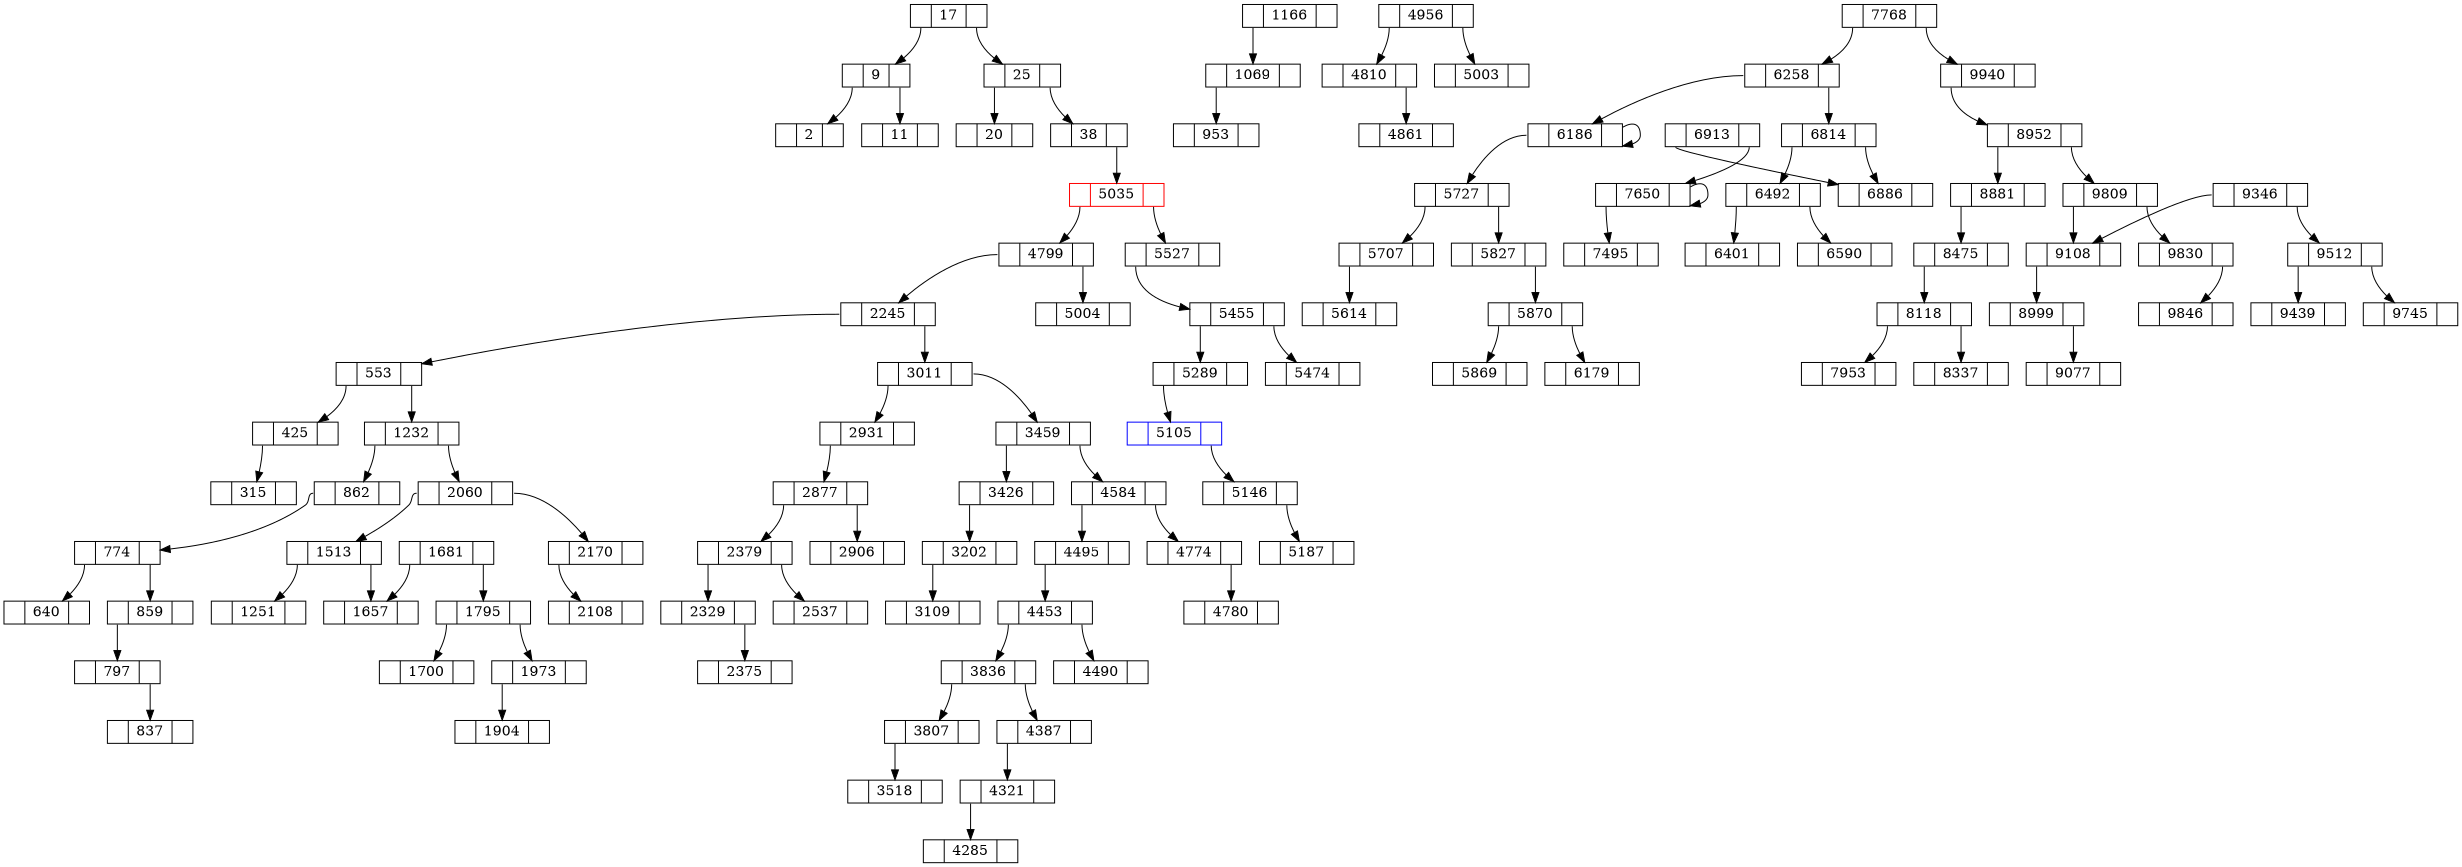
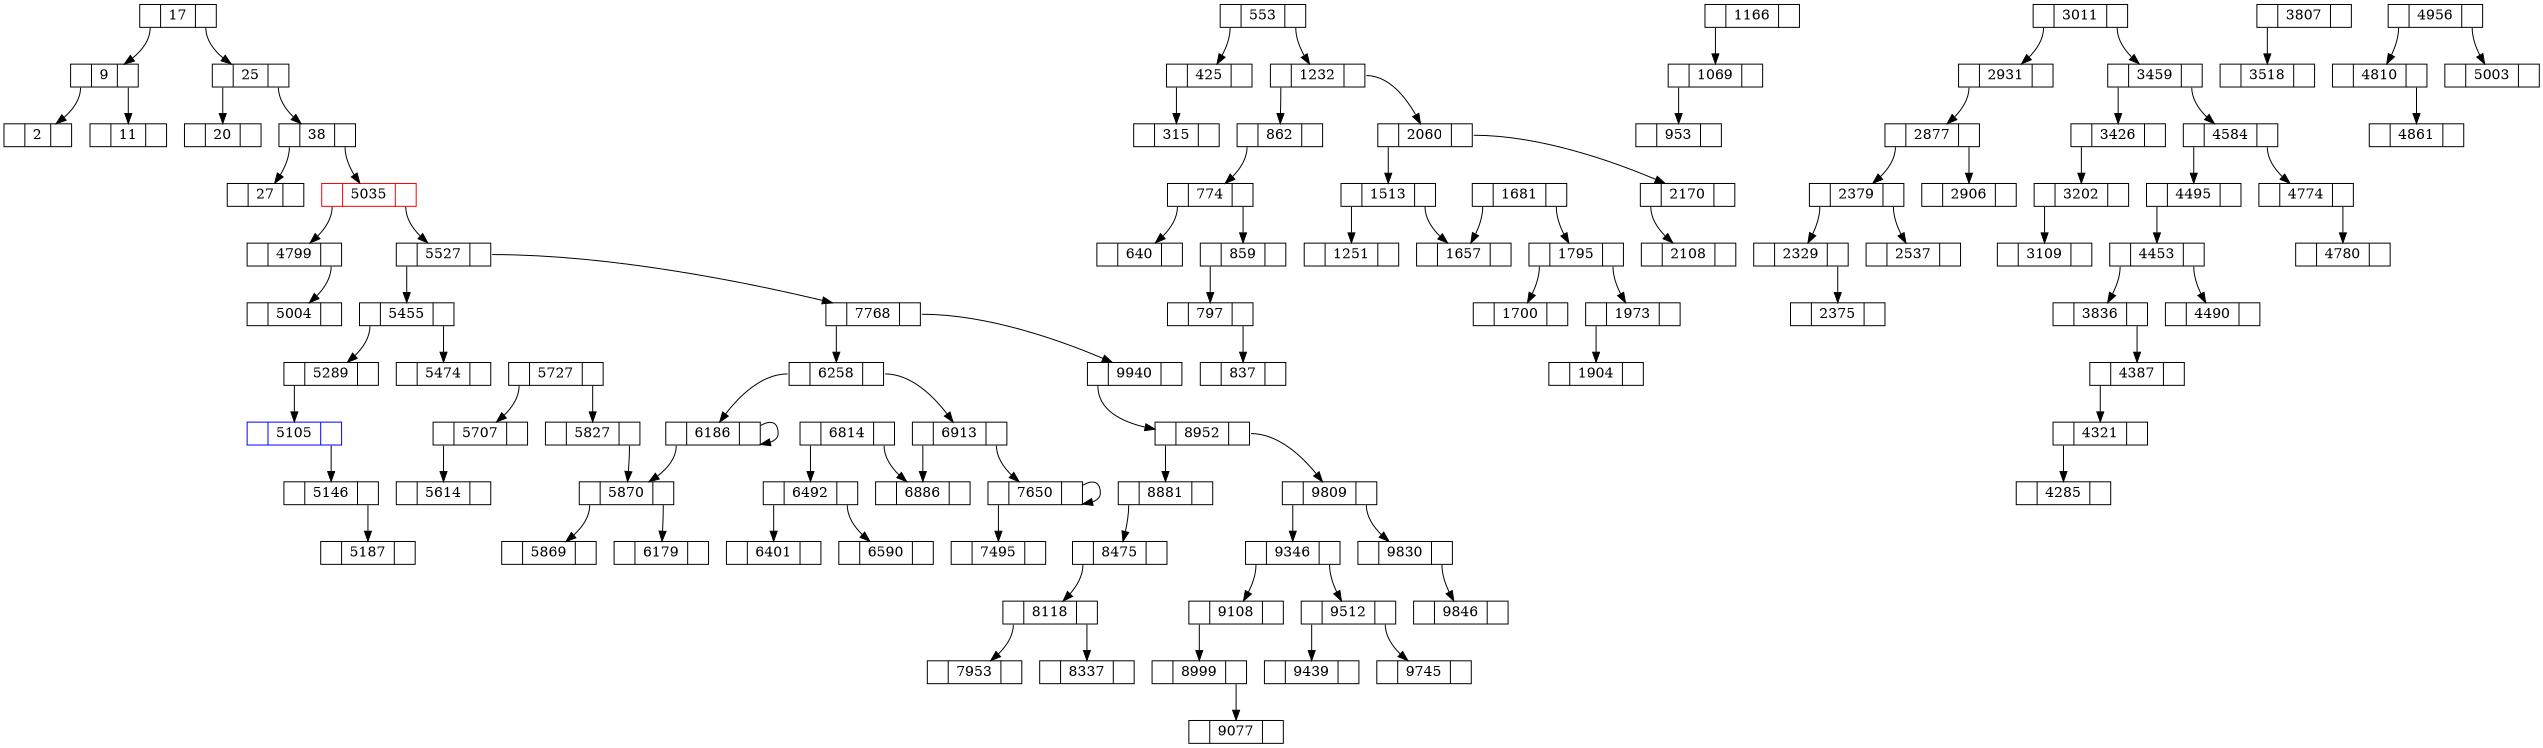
  digraph {
    node [shape=record]
    edge [tailport=esq]
    n1 [height=.1 label="<esq> | 2 | <dir> "]
    n2 [height=.1 label="<esq> | 9 | <dir> "]
    n3 [height=.1 label="<esq> | 11 | <dir> "]
    n4 [height=.1 label="<esq> | 17 | <dir> "]
    n5 [height=.1 label="<esq> | 25 | <dir> "]
    n6 [height=.1 label="<esq> | 20 | <dir> "]
    n7 [height=.1 label="<esq> | 38 | <dir> "]
+   n8 [height=.1 label="<esq> | 27 | <dir> "]
    n9 [color=red height=.1 label="<esq> | 5035 | <dir> "]
    n10 [height=.1 label="<esq> | 4799 | <dir> "]
    n11 [height=.1 label="<esq> | 5527 | <dir> "]
    n12 [height=.1 label="<esq> | 315 | <dir> "]
    n13 [height=.1 label="<esq> | 425 | <dir> "]
    n14 [height=.1 label="<esq> | 553 | <dir> "]
    n15 [height=.1 label="<esq> | 1232 | <dir> "]
    n16 [height=.1 label="<esq> | 862 | <dir> "]
    n17 [height=.1 label="<esq> | 2060 | <dir> "]
    n18 [height=.1 label="<esq> | 640 | <dir> "]
    n19 [height=.1 label="<esq> | 774 | <dir> "]
    n20 [height=.1 label="<esq> | 859 | <dir> "]
    n21 [height=.1 label="<esq> | 797 | <dir> "]
    n22 [height=.1 label="<esq> | 837 | <dir> "]
    n23 [height=.1 label="<esq> | 1166 | <dir> "]
    n24 [height=.1 label="<esq> | 1069 | <dir> "]
    n25 [height=.1 label="<esq> | 953 | <dir> "]
    n26 [height=.1 label="<esq> | 1513 | <dir> "]
    n27 [height=.1 label="<esq> | 2170 | <dir> "]
    n28 [height=.1 label="<esq> | 1251 | <dir> "]
    n29 [height=.1 label="<esq> | 1657 | <dir> "]
    n30 [height=.1 label="<esq> | 1681 | <dir> "]
    n31 [height=.1 label="<esq> | 1795 | <dir> "]
    n32 [height=.1 label="<esq> | 1700 | <dir> "]
    n33 [height=.1 label="<esq> | 1973 | <dir> "]
    n34 [height=.1 label="<esq> | 1904 | <dir> "]
    n35 [height=.1 label="<esq> | 2108 | <dir> "]
-   n36 [height=.1 label="<esq> | 2245 | <dir> "]
    n37 [height=.1 label="<esq> | 3011 | <dir> "]
    n38 [height=.1 label="<esq> | 2931 | <dir> "]
    n39 [height=.1 label="<esq> | 3459 | <dir> "]
    n40 [height=.1 label="<esq> | 2329 | <dir> "]
    n41 [height=.1 label="<esq> | 2375 | <dir> "]
    n42 [height=.1 label="<esq> | 2379 | <dir> "]
    n43 [height=.1 label="<esq> | 2537 | <dir> "]
    n44 [height=.1 label="<esq> | 2877 | <dir> "]
    n45 [height=.1 label="<esq> | 2906 | <dir> "]
    n46 [height=.1 label="<esq> | 3426 | <dir> "]
    n47 [height=.1 label="<esq> | 4584 | <dir> "]
    n48 [height=.1 label="<esq> | 3109 | <dir> "]
    n49 [height=.1 label="<esq> | 3202 | <dir> "]
    n50 [height=.1 label="<esq> | 4495 | <dir> "]
    n51 [height=.1 label="<esq> | 4774 | <dir> "]
    n52 [height=.1 label="<esq> | 3518 | <dir> "]
    n53 [height=.1 label="<esq> | 3807 | <dir> "]
    n54 [height=.1 label="<esq> | 3836 | <dir> "]
    n55 [height=.1 label="<esq> | 4387 | <dir> "]
    n56 [height=.1 label="<esq> | 4321 | <dir> "]
    n57 [height=.1 label="<esq> | 4285 | <dir> "]
    n58 [height=.1 label="<esq> | 4453 | <dir> "]
    n59 [height=.1 label="<esq> | 4490 | <dir> "]
    n60 [height=.1 label="<esq> | 4780 | <dir> "]
    n61 [height=.1 label="<esq> | 5004 | <dir> "]
    n62 [height=.1 label="<esq> | 4810 | <dir> "]
    n63 [height=.1 label="<esq> | 4861 | <dir> "]
    n64 [height=.1 label="<esq> | 4956 | <dir> "]
    n65 [height=.1 label="<esq> | 5003 | <dir> "]
    n66 [height=.1 label="<esq> | 5455 | <dir> "]
    n67 [height=.1 label="<esq> | 7768 | <dir> "]
    n68 [color=blue height=.1 label="<esq> | 5105 | <dir> "]
    n69 [height=.1 label="<esq> | 5146 | <dir> "]
    n70 [height=.1 label="<esq> | 5187 | <dir> "]
    n71 [height=.1 label="<esq> | 5289 | <dir> "]
    n72 [height=.1 label="<esq> | 5474 | <dir> "]
    n73 [height=.1 label="<esq> | 6258 | <dir> "]
    n74 [height=.1 label="<esq> | 9940 | <dir> "]
    n75 [height=.1 label="<esq> | 5614 | <dir> "]
    n76 [height=.1 label="<esq> | 5707 | <dir> "]
    n77 [height=.1 label="<esq> | 5727 | <dir> "]
    n78 [height=.1 label="<esq> | 5827 | <dir> "]
    n79 [height=.1 label="<esq> | 5870 | <dir> "]
    n80 [height=.1 label="<esq> | 5869 | <dir> "]
    n81 [height=.1 label="<esq> | 6179 | <dir> "]
    n82 [height=.1 label="<esq> | 6186 | <dir> "]
    n83 [height=.1 label="<esq> | 6913 | <dir> "]
    n84 [height=.1 label="<esq> | 6886 | <dir> "]
    n85 [height=.1 label="<esq> | 7650 | <dir> "]
    n86 [height=.1 label="<esq> | 6401 | <dir> "]
    n87 [height=.1 label="<esq> | 6492 | <dir> "]
    n88 [height=.1 label="<esq> | 6590 | <dir> "]
    n89 [height=.1 label="<esq> | 6814 | <dir> "]
    n90 [height=.1 label="<esq> | 7495 | <dir> "]
    n91 [height=.1 label="<esq> | 8952 | <dir> "]
    n92 [height=.1 label="<esq> | 7953 | <dir> "]
    n93 [height=.1 label="<esq> | 8118 | <dir> "]
    n94 [height=.1 label="<esq> | 8337 | <dir> "]
    n95 [height=.1 label="<esq> | 8475 | <dir> "]
    n96 [height=.1 label="<esq> | 8881 | <dir> "]
    n97 [height=.1 label="<esq> | 9809 | <dir> "]
    n98 [height=.1 label="<esq> | 9346 | <dir> "]
    n99 [height=.1 label="<esq> | 9830 | <dir> "]
    n100 [height=.1 label="<esq> | 8999 | <dir> "]
    n101 [height=.1 label="<esq> | 9077 | <dir> "]
    n102 [height=.1 label="<esq> | 9108 | <dir> "]
    n103 [height=.1 label="<esq> | 9512 | <dir> "]
    n104 [height=.1 label="<esq> | 9439 | <dir> "]
    n105 [height=.1 label="<esq> | 9745 | <dir> "]
    n106 [height=.1 label="<esq> | 9846 | <dir> "]
    n2 -> n1
    n2 -> n3 [tailport=dir]
    n4 -> n2
    n4 -> n5 [tailport=dir]
    n5 -> n6
    n5 -> n7 [tailport=dir]
+   n7 -> n8
    n7 -> n9 [tailport=dir]
    n9 -> n10
    n9 -> n11 [tailport=dir]
-   n10 -> n36
    n10 -> n61 [tailport=dir]
    n11 -> n66
+   n11 -> n67 [tailport=dir]
    n13 -> n12
    n14 -> n13
    n14 -> n15 [tailport=dir]
    n15 -> n16
    n15 -> n17 [tailport=dir]
    n16 -> n19
    n17 -> n26
    n17 -> n27 [tailport=dir]
    n19 -> n18
    n19 -> n20 [tailport=dir]
    n20 -> n21
    n21 -> n22 [tailport=dir]
    n23 -> n24
    n24 -> n25
    n26 -> n28
    n26 -> n29 [tailport=dir]
    n27 -> n35
    n30 -> n29
    n30 -> n31 [tailport=dir]
    n31 -> n32
    n31 -> n33 [tailport=dir]
    n33 -> n34
-   n36 -> n14
-   n36 -> n37 [tailport=dir]
    n37 -> n38
    n37 -> n39 [tailport=dir]
    n38 -> n44
    n39 -> n46
    n39 -> n47 [tailport=dir]
    n40 -> n41 [tailport=dir]
    n42 -> n40
    n42 -> n43 [tailport=dir]
    n44 -> n42
    n44 -> n45 [tailport=dir]
    n46 -> n49
    n47 -> n50
    n47 -> n51 [tailport=dir]
    n49 -> n48
    n50 -> n58
    n51 -> n60 [tailport=dir]
    n53 -> n52
-   n54 -> n53
    n54 -> n55 [tailport=dir]
    n55 -> n56
    n56 -> n57
    n58 -> n54
    n58 -> n59 [tailport=dir]
    n62 -> n63 [tailport=dir]
    n64 -> n62
    n64 -> n65 [tailport=dir]
    n66 -> n71
    n66 -> n72 [tailport=dir]
    n67 -> n73
    n67 -> n74 [tailport=dir]
    n68 -> n69 [tailport=dir]
    n69 -> n70 [tailport=dir]
    n71 -> n68
    n73 -> n82
-   n73 -> n89 [tailport=dir]
+   n73 -> n83 [tailport=dir]
    n74 -> n91
    n76 -> n75
    n77 -> n76
    n77 -> n78 [tailport=dir]
    n78 -> n79 [tailport=dir]
    n79 -> n80
    n79 -> n81 [tailport=dir]
-   n82 -> n77
+   n82 -> n79
    n82 -> n82 [tailport=dir]
    n83 -> n84
    n83 -> n85 [tailport=dir]
    n85 -> n85 [tailport=dir]
    n85 -> n90
    n87 -> n86
    n87 -> n88 [tailport=dir]
    n89 -> n84 [tailport=dir]
    n89 -> n87
    n91 -> n96
    n91 -> n97 [tailport=dir]
    n93 -> n92
    n93 -> n94 [tailport=dir]
    n95 -> n93
    n96 -> n95
-   n97 -> n102
+   n97 -> n98
    n97 -> n99 [tailport=dir]
    n98 -> n102
    n98 -> n103 [tailport=dir]
    n99 -> n106 [tailport=dir]
    n100 -> n101 [tailport=dir]
    n102 -> n100
    n103 -> n104
    n103 -> n105 [tailport=dir]
  }
